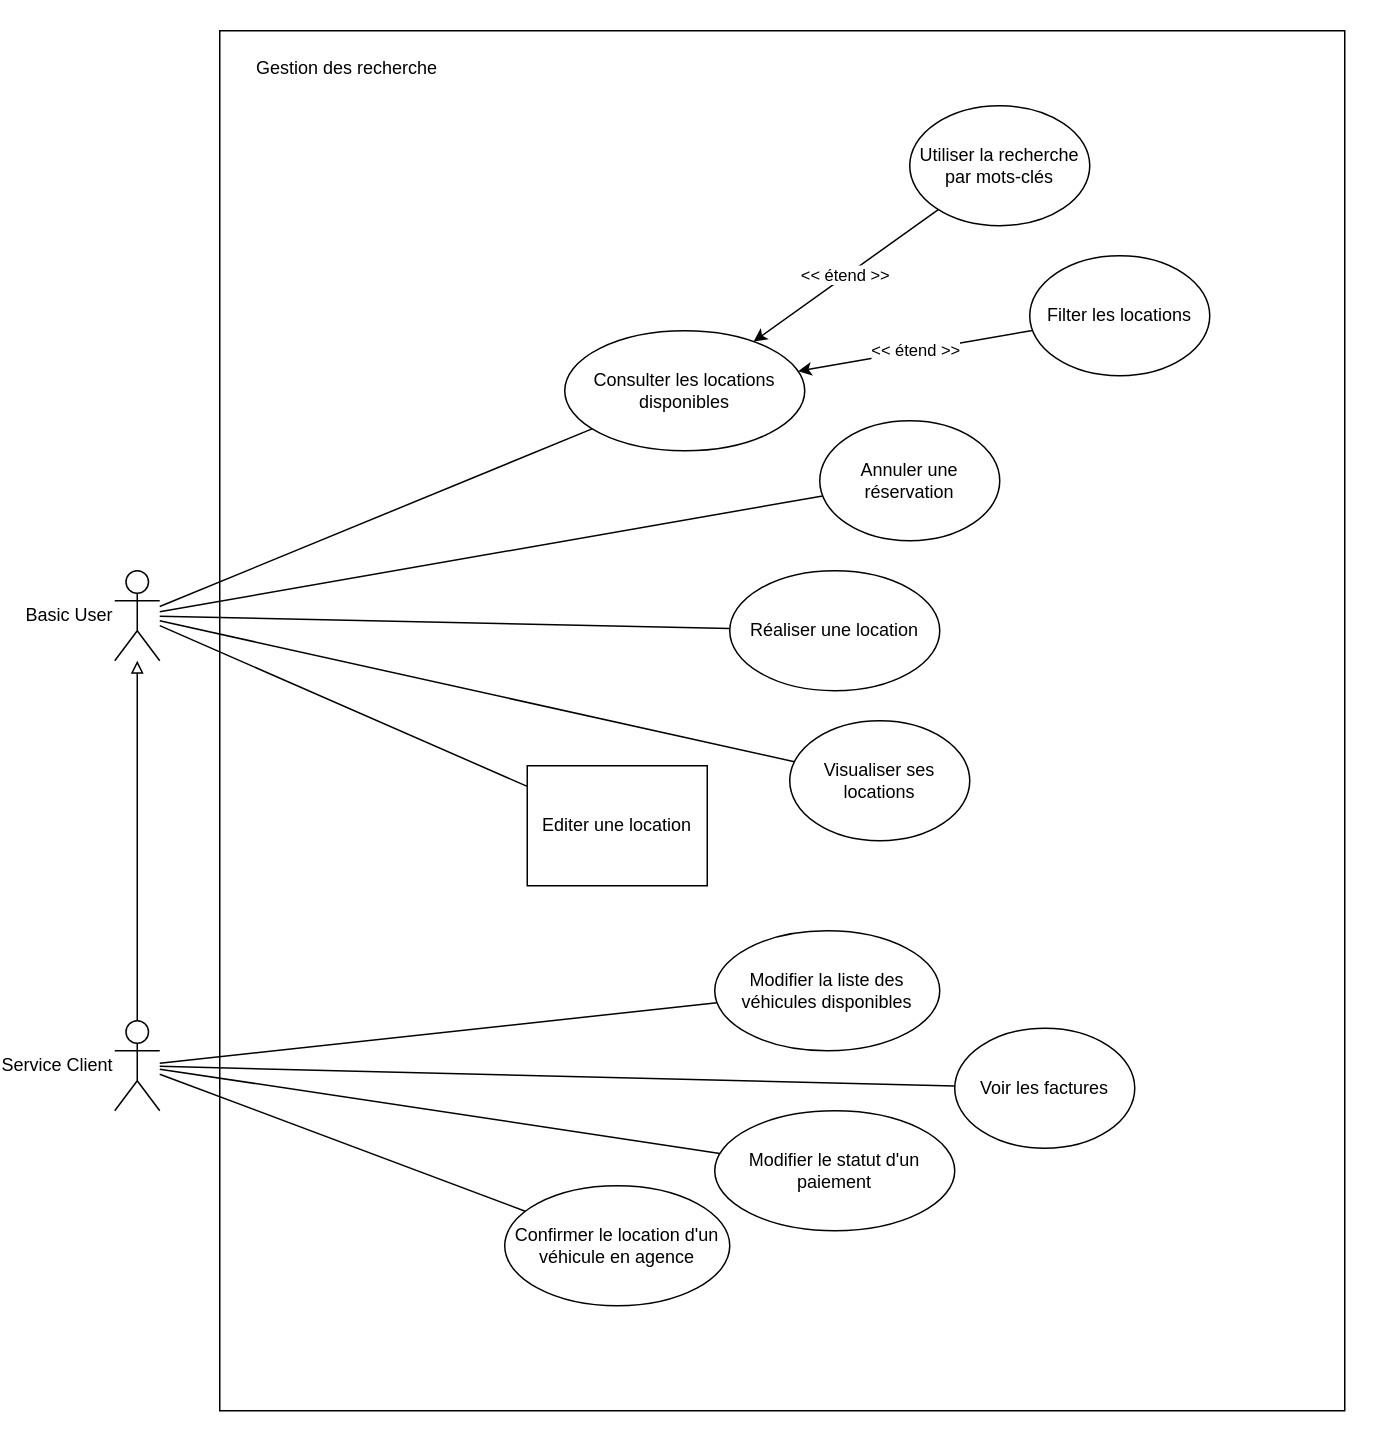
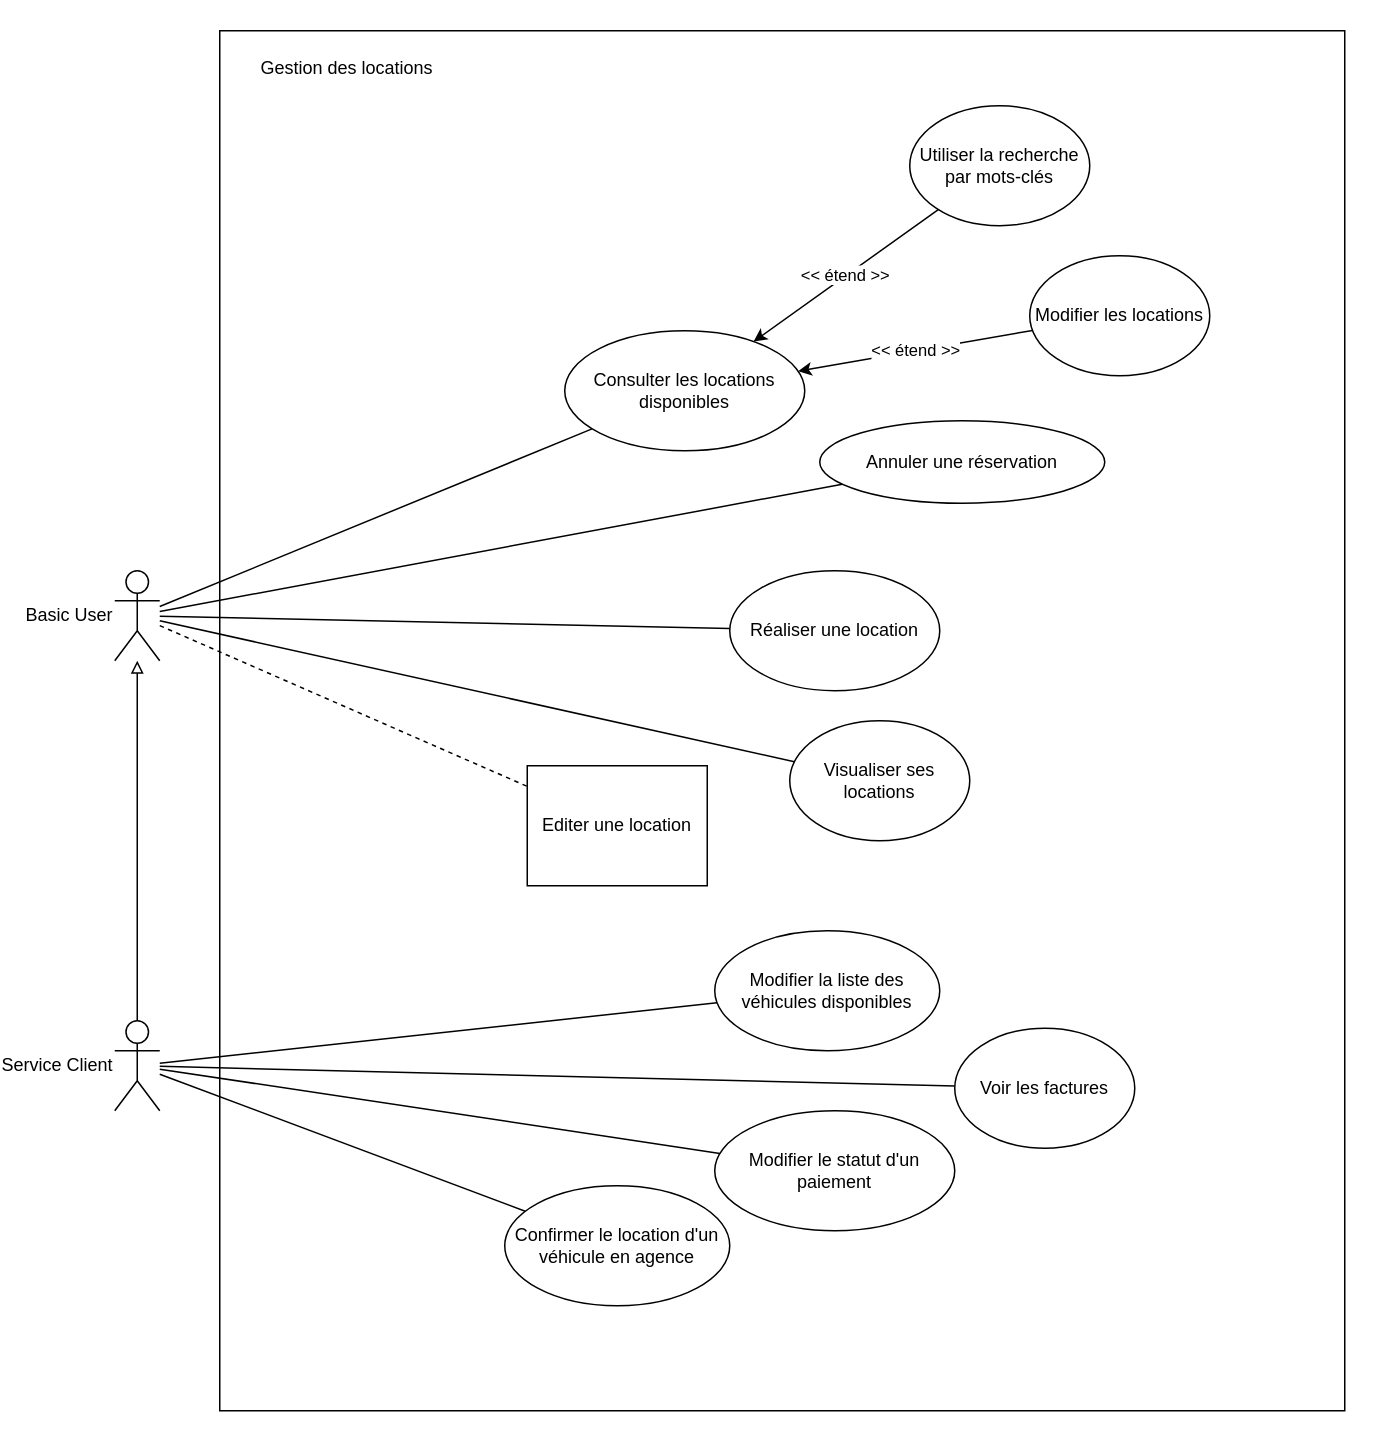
  <mxCell id="0" />
  <mxCell id="1" parent="0" />
  <mxCell id="2" value="" style="rounded=0;whiteSpace=wrap;html=1;" vertex="1" parent="1"><mxGeometry x="90" y="20" width="750" height="920" as="geometry" /></mxCell>
  <mxCell id="3" value="Basic User" style="shape=umlActor;verticalLabelPosition=middle;verticalAlign=middle;html=1;outlineConnect=0;labelPosition=left;align=right;" parent="1" vertex="1"><mxGeometry x="20" y="380" width="30" height="60" as="geometry" /></mxCell>
  <mxCell id="4" value="Consulter les locations disponibles" style="ellipse;whiteSpace=wrap;html=1;" parent="1" vertex="1"><mxGeometry x="320" y="220" width="160" height="80" as="geometry" /></mxCell>
- <mxCell id="5" value="Filter les locations" style="ellipse;whiteSpace=wrap;html=1;" parent="1" vertex="1"><mxGeometry x="630" y="170" width="120" height="80" as="geometry" /></mxCell>
+ <mxCell id="5" value="Modifier les locations" style="ellipse;whiteSpace=wrap;html=1;" parent="1" vertex="1"><mxGeometry x="630" y="170" width="120" height="80" as="geometry" /></mxCell>
  <mxCell id="6" value="Utiliser la recherche par mots-clés" style="ellipse;whiteSpace=wrap;html=1;" parent="1" vertex="1"><mxGeometry x="550" y="70" width="120" height="80" as="geometry" /></mxCell>
  <mxCell id="7" value="Réaliser une location" style="ellipse;whiteSpace=wrap;html=1;" parent="1" vertex="1"><mxGeometry x="430" y="380" width="140" height="80" as="geometry" /></mxCell>
  <mxCell id="8" value="Visualiser ses locations" style="ellipse;whiteSpace=wrap;html=1;" parent="1" vertex="1"><mxGeometry x="470" y="480" width="120" height="80" as="geometry" /></mxCell>
- <mxCell id="9" value="Annuler une réservation" style="ellipse;whiteSpace=wrap;html=1;" parent="1" vertex="1"><mxGeometry x="490" y="280" width="120" height="80" as="geometry" /></mxCell>
+ <mxCell id="9" value="Annuler une réservation" style="ellipse;whiteSpace=wrap;html=1;" parent="1" vertex="1"><mxGeometry x="490" y="280" width="190" height="55" as="geometry" /></mxCell>
  <mxCell id="10" value="Voir les factures" style="ellipse;whiteSpace=wrap;html=1;" parent="1" vertex="1"><mxGeometry x="580" y="685" width="120" height="80" as="geometry" /></mxCell>
  <mxCell id="11" value="Service Client" style="shape=umlActor;verticalLabelPosition=middle;verticalAlign=middle;html=1;outlineConnect=0;labelPosition=left;align=right;" parent="1" vertex="1"><mxGeometry x="20" y="680" width="30" height="60" as="geometry" /></mxCell>
  <mxCell id="12" value="Modifier le statut d'un paiement" style="ellipse;whiteSpace=wrap;html=1;" parent="1" vertex="1"><mxGeometry x="420" y="740" width="160" height="80" as="geometry" /></mxCell>
  <mxCell id="13" value="Modifier la liste des véhicules disponibles" style="ellipse;whiteSpace=wrap;html=1;" parent="1" vertex="1"><mxGeometry x="420" y="620" width="150" height="80" as="geometry" /></mxCell>
  <mxCell id="14" value="Editer une location" style="whiteSpace=wrap;html=1;rounded=0;" vertex="1" parent="1"><mxGeometry x="295" y="510" width="120" height="80" as="geometry" /></mxCell>
  <mxCell id="15" value="Confirmer le location d'un véhicule en agence" style="ellipse;whiteSpace=wrap;html=1;" vertex="1" parent="1"><mxGeometry x="280" y="790" width="150" height="80" as="geometry" /></mxCell>
  <mxCell id="16" value="" style="endArrow=none;html=1;rounded=0;" edge="1" parent="1" source="3" target="4"><mxGeometry width="50" height="50" relative="1" as="geometry"><mxPoint x="380" y="440" as="sourcePoint" /><mxPoint x="430" y="390" as="targetPoint" /></mxGeometry></mxCell>
  <mxCell id="17" value="" style="endArrow=none;html=1;rounded=0;" edge="1" parent="1" source="3" target="7"><mxGeometry width="50" height="50" relative="1" as="geometry"><mxPoint x="200" y="539" as="sourcePoint" /><mxPoint x="480" y="410" as="targetPoint" /></mxGeometry></mxCell>
- <mxCell id="18" value="" style="endArrow=none;html=1;rounded=0;" edge="1" parent="1" source="3" target="14"><mxGeometry width="50" height="50" relative="1" as="geometry"><mxPoint x="420" y="460" as="sourcePoint" /><mxPoint x="800" y="468" as="targetPoint" /></mxGeometry></mxCell>
+ <mxCell id="18" value="" style="endArrow=none;html=1;rounded=0;dashed=1;" edge="1" parent="1" source="3" target="14"><mxGeometry width="50" height="50" relative="1" as="geometry"><mxPoint x="420" y="460" as="sourcePoint" /><mxPoint x="800" y="468" as="targetPoint" /></mxGeometry></mxCell>
  <mxCell id="19" value="" style="endArrow=none;html=1;rounded=0;" edge="1" parent="1" source="3" target="8"><mxGeometry width="50" height="50" relative="1" as="geometry"><mxPoint x="370" y="540" as="sourcePoint" /><mxPoint x="637" y="636" as="targetPoint" /></mxGeometry></mxCell>
  <mxCell id="20" value="" style="endArrow=none;html=1;rounded=0;" edge="1" parent="1" source="3" target="9"><mxGeometry width="50" height="50" relative="1" as="geometry"><mxPoint x="30" y="440" as="sourcePoint" /><mxPoint x="453" y="534" as="targetPoint" /></mxGeometry></mxCell>
  <mxCell id="21" value="" style="endArrow=none;html=1;rounded=0;" edge="1" parent="1" source="11" target="13"><mxGeometry width="50" height="50" relative="1" as="geometry"><mxPoint x="50" y="527" as="sourcePoint" /><mxPoint x="492" y="450" as="targetPoint" /></mxGeometry></mxCell>
  <mxCell id="22" value="" style="endArrow=none;html=1;rounded=0;" edge="1" parent="1" source="11" target="12"><mxGeometry width="50" height="50" relative="1" as="geometry"><mxPoint x="80" y="766" as="sourcePoint" /><mxPoint x="270" y="760" as="targetPoint" /></mxGeometry></mxCell>
  <mxCell id="23" value="" style="endArrow=none;html=1;rounded=0;" edge="1" parent="1" source="11" target="15"><mxGeometry width="50" height="50" relative="1" as="geometry"><mxPoint y="780" as="sourcePoint" x="60" /><mxPoint x="355" y="833" as="targetPoint" /></mxGeometry></mxCell>
  <mxCell id="24" value="" style="endArrow=none;html=1;rounded=0;" edge="1" parent="1" source="11" target="10"><mxGeometry width="50" height="50" relative="1" as="geometry"><mxPoint x="110" y="810" as="sourcePoint" /><mxPoint x="324" y="932" as="targetPoint" /></mxGeometry></mxCell>
  <mxCell id="25" value="&amp;lt;&amp;lt; étend &amp;gt;&amp;gt;" style="endArrow=classic;html=1;rounded=0;endFill=1;" edge="1" parent="1" source="6" target="4"><mxGeometry width="50" height="50" relative="1" as="geometry"><mxPoint x="260" y="439" as="sourcePoint" /><mxPoint x="548" y="320" as="targetPoint" /></mxGeometry></mxCell>
  <mxCell id="26" value="&amp;lt;&amp;lt; étend &amp;gt;&amp;gt;" style="endArrow=classic;html=1;rounded=0;endFill=1;" edge="1" parent="1" source="5" target="4"><mxGeometry width="50" height="50" relative="1" as="geometry"><mxPoint x="457" as="sourcePoint" y="180" /><mxPoint x="430" y="242" as="targetPoint" /></mxGeometry></mxCell>
- <mxCell id="27" value="Gestion des recherche" style="text;html=1;align=center;verticalAlign=middle;whiteSpace=wrap;rounded=0;" vertex="1" parent="1"><mxGeometry x="100" y="30" width="150" height="30" as="geometry" /></mxCell>
+ <mxCell id="27" value="Gestion des locations" style="text;html=1;align=center;verticalAlign=middle;whiteSpace=wrap;rounded=0;" vertex="1" parent="1"><mxGeometry x="100" y="30" width="150" height="30" as="geometry" /></mxCell>
  <mxCell id="28" value="" style="endArrow=block;html=1;rounded=0;endFill=0;" edge="1" parent="1" source="11" target="3"><mxGeometry width="50" height="50" relative="1" as="geometry"><mxPoint x="160" y="470" as="sourcePoint" /><mxPoint x="415" y="581" as="targetPoint" /></mxGeometry></mxCell>
